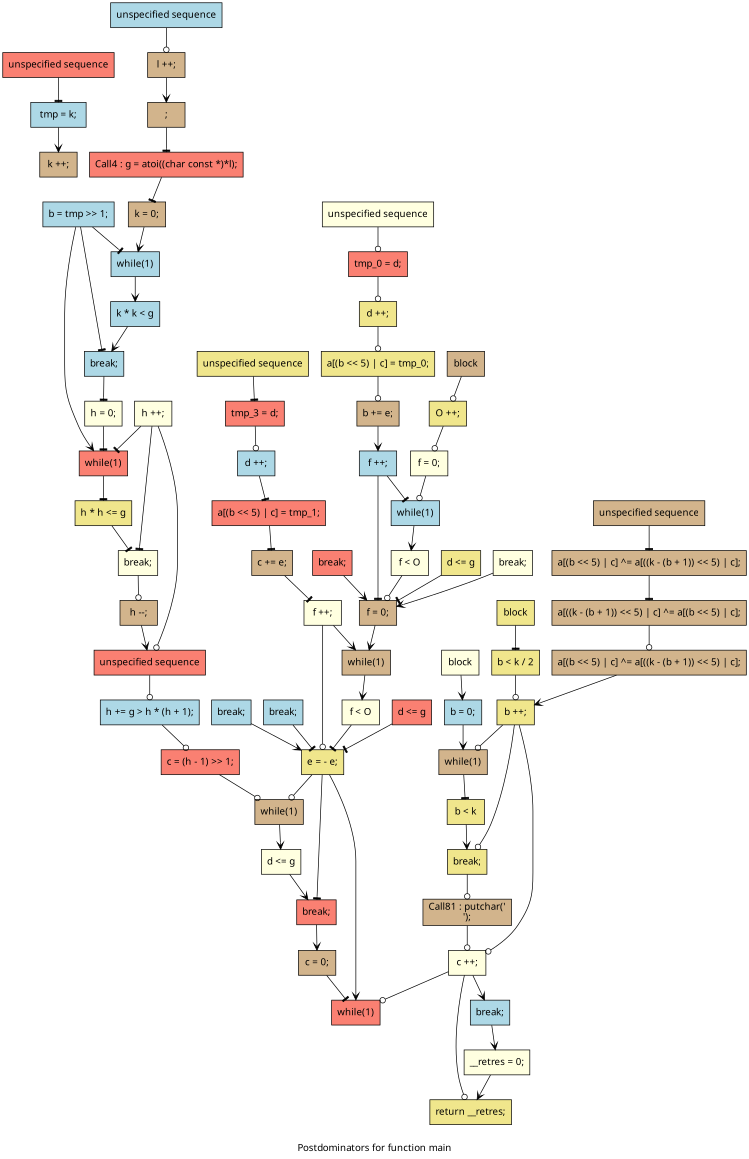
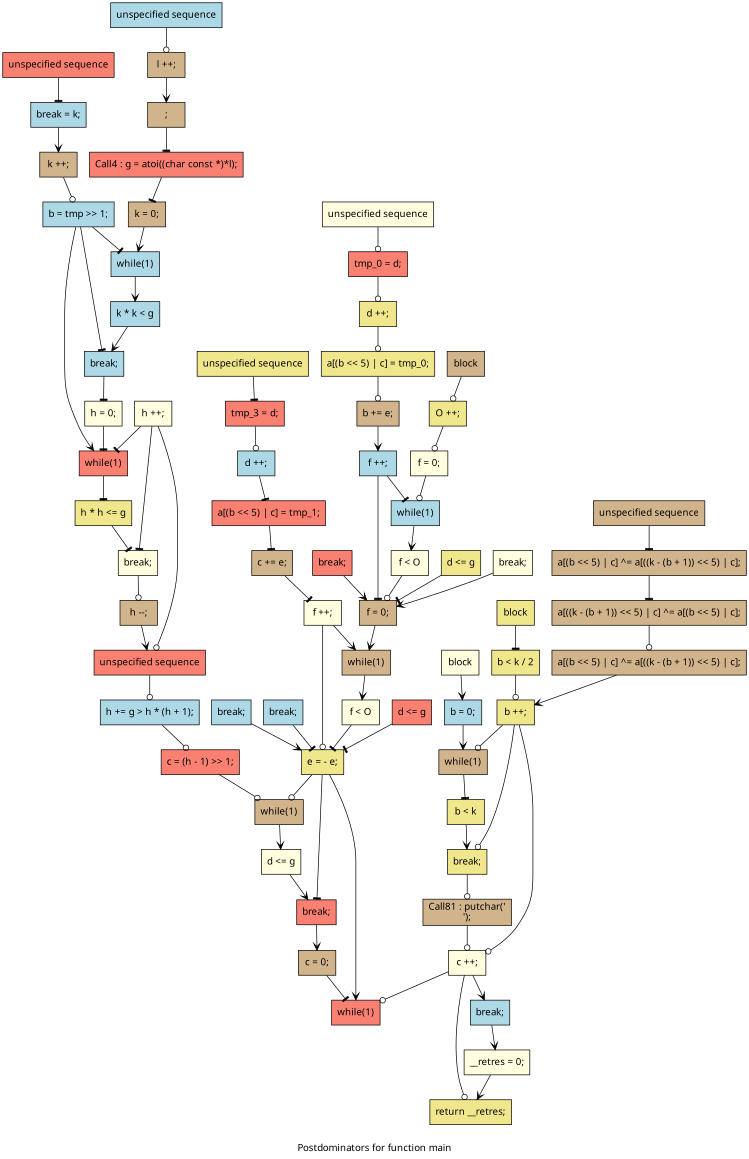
  digraph {
    fontname="Noto Sans"
    label="Postdominators for function main"
    node [fillcolor=tan fontname="Noto Sans" shape=box style=filled]
    edge [arrowhead=odot fontname="Noto Sans"]
    n1 [fillcolor=lightblue label="unspecified sequence"]
    n2 [label="l ++;"]
    n3 [label=";"]
    n4 [fillcolor=salmon label="Call4 : g = atoi((char const *)*l);"]
    n5 [label="k = 0;"]
    n6 [fillcolor=lightblue label="while(1)"]
    n7 [fillcolor=lightblue label="k * k < g"]
    n8 [fillcolor=lightblue label="break;"]
    n9 [fillcolor=lightyellow label="h = 0;"]
    n10 [fillcolor=salmon label="while(1)"]
    n11 [fillcolor=salmon label="unspecified sequence"]
-   n12 [fillcolor=lightblue label="tmp = k;"]
+   n12 [fillcolor=lightblue label="break = k;"]
    n13 [label="k ++;"]
    n14 [fillcolor=lightblue label="b = tmp >> 1;"]
    n15 [fillcolor=khaki label="h * h <= g"]
    n16 [fillcolor=lightyellow label="break;"]
    n17 [label="h --;"]
    n18 [fillcolor=salmon label="unspecified sequence"]
    n19 [fillcolor=lightyellow label="h ++;"]
    n20 [fillcolor=lightblue label="h += g > h * (h + 1);"]
    n21 [fillcolor=salmon label="c = (h - 1) >> 1;"]
    n22 [label="while(1)"]
    n23 [fillcolor=lightyellow label="d <= g"]
    n24 [fillcolor=salmon label="break;"]
    n25 [label="c = 0;"]
    n26 [fillcolor=salmon label="while(1)"]
    n27 [label=block]
    n28 [fillcolor=khaki label="O ++;"]
    n29 [fillcolor=lightyellow label="f = 0;"]
    n30 [fillcolor=lightblue label="while(1)"]
    n31 [fillcolor=lightyellow label="f < O"]
    n32 [label="f = 0;"]
    n33 [label="while(1)"]
    n34 [fillcolor=khaki label="d <= g"]
    n35 [fillcolor=lightyellow label="break;"]
    n36 [fillcolor=salmon label="break;"]
    n37 [fillcolor=lightyellow label="unspecified sequence"]
    n38 [fillcolor=salmon label="tmp_0 = d;"]
    n39 [fillcolor=khaki label="d ++;"]
    n40 [fillcolor=khaki label="a[(b << 5) | c] = tmp_0;"]
    n41 [label="b += e;"]
    n42 [fillcolor=lightblue label="f ++;"]
    n43 [fillcolor=lightyellow label="f < O"]
    n44 [fillcolor=khaki label="e = - e;"]
    n45 [fillcolor=salmon label="d <= g"]
    n46 [fillcolor=lightblue label="break;"]
    n47 [fillcolor=lightblue label="break;"]
    n48 [fillcolor=khaki label="unspecified sequence"]
    n49 [fillcolor=salmon label="tmp_3 = d;"]
    n50 [fillcolor=lightblue label="d ++;"]
    n51 [fillcolor=salmon label="a[(b << 5) | c] = tmp_1;"]
    n52 [label="c += e;"]
    n53 [fillcolor=lightyellow label="f ++;"]
    n54 [fillcolor=lightblue label="break;"]
    n55 [fillcolor=lightyellow label="__retres = 0;"]
    n56 [fillcolor=khaki label="return __retres;"]
    n57 [fillcolor=lightyellow label=block]
    n58 [fillcolor=lightblue label="b = 0;"]
    n59 [label="while(1)"]
    n60 [fillcolor=khaki label="b < k"]
    n61 [fillcolor=khaki label="break;"]
    n62 [label="Call81 : putchar('\n');"]
    n63 [fillcolor=lightyellow label="c ++;"]
    n64 [fillcolor=khaki label=block]
    n65 [fillcolor=khaki label="b < k / 2"]
    n66 [fillcolor=khaki label="b ++;"]
    n67 [label="unspecified sequence"]
    n68 [label="a[(b << 5) | c] ^= a[((k - (b + 1)) << 5) | c];"]
    n69 [label="a[((k - (b + 1)) << 5) | c] ^= a[(b << 5) | c];"]
    n70 [label="a[(b << 5) | c] ^= a[((k - (b + 1)) << 5) | c];"]
    n1 -> n2
    n2 -> n3 [arrowhead=vee]
    n3 -> n4 [arrowhead=tee]
    n4 -> n5 [arrowhead=tee]
    n5 -> n6 [arrowhead=vee]
    n6 -> n7 [arrowhead=vee]
    n7 -> n8 [arrowhead=vee]
    n8 -> n9 [arrowhead=tee]
    n9 -> n10 [arrowhead=tee]
    n10 -> n15 [arrowhead=tee]
    n11 -> n12 [arrowhead=tee]
    n12 -> n13 [arrowhead=vee]
+   n13 -> n14
    n14 -> n6 [arrowhead=tee]
    n14 -> n8 [arrowhead=tee]
    n14 -> n10 [arrowhead=vee]
    n15 -> n16 [arrowhead=tee]
    n16 -> n17
    n17 -> n18 [arrowhead=vee]
    n18 -> n20
    n19 -> n10 [arrowhead=tee]
    n19 -> n16 [arrowhead=tee]
    n19 -> n18
    n20 -> n21
    n21 -> n22
    n22 -> n23 [arrowhead=vee]
    n23 -> n24 [arrowhead=vee]
    n24 -> n25 [arrowhead=vee]
    n25 -> n26 [arrowhead=tee]
    n27 -> n28
    n28 -> n29
    n29 -> n30
    n30 -> n31 [arrowhead=vee]
    n31 -> n32
    n32 -> n33 [arrowhead=vee]
    n33 -> n43 [arrowhead=vee]
    n34 -> n32 [arrowhead=tee]
    n35 -> n32 [arrowhead=vee]
    n36 -> n32 [arrowhead=vee]
    n37 -> n38
    n38 -> n39
    n39 -> n40
    n40 -> n41
    n41 -> n42 [arrowhead=vee]
    n42 -> n30 [arrowhead=tee]
    n42 -> n32 [arrowhead=tee]
    n43 -> n44 [arrowhead=tee]
    n44 -> n22
    n44 -> n24 [arrowhead=tee]
    n44 -> n26 [arrowhead=vee]
    n45 -> n44 [arrowhead=tee]
    n46 -> n44 [arrowhead=vee]
    n47 -> n44 [arrowhead=tee]
    n48 -> n49 [arrowhead=tee]
    n49 -> n50
    n50 -> n51 [arrowhead=tee]
    n51 -> n52 [arrowhead=tee]
    n52 -> n53 [arrowhead=tee]
    n53 -> n33 [arrowhead=vee]
    n53 -> n44
    n54 -> n55 [arrowhead=vee]
    n55 -> n56 [arrowhead=vee]
    n57 -> n58 [arrowhead=vee]
    n58 -> n59 [arrowhead=vee]
    n59 -> n60 [arrowhead=tee]
    n60 -> n61 [arrowhead=vee]
    n61 -> n62
    n62 -> n63
    n63 -> n26
    n63 -> n54 [arrowhead=vee]
    n63 -> n56
    n64 -> n65 [arrowhead=tee]
    n65 -> n66
    n66 -> n59
    n66 -> n61
    n66 -> n63
    n67 -> n68 [arrowhead=tee]
    n68 -> n69 [arrowhead=tee]
    n69 -> n70
    n70 -> n66 [arrowhead=vee]
  }
